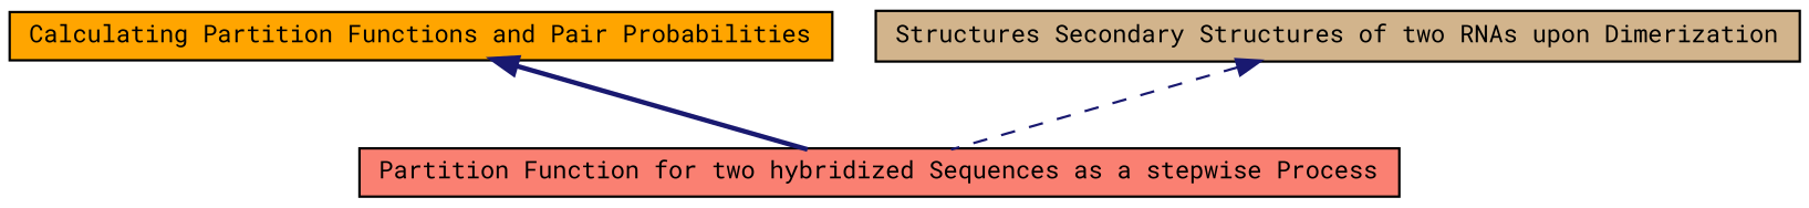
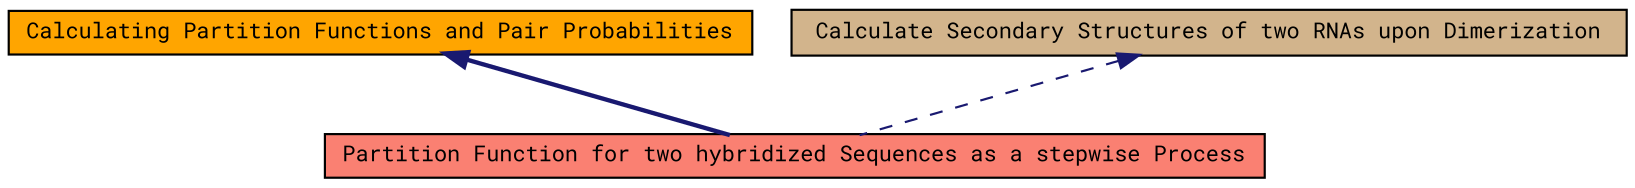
  digraph {
    rankdir=TB
    fontname="Roboto Mono"
    node [color=black fontname="Roboto Mono" fontsize=10 shape=record style=filled]
    edge [color=midnightblue dir=back fontname="Roboto Mono" fontsize=8 labelfontname="FreeSans.ttf" labelfontsize=8 shape=plaintext]
    n1 [fillcolor=salmon fontcolor=black height=0.2 label="Partition Function for two hybridized Sequences as a stepwise Process" width=0.4]
    n2 [height=0.2 label="Calculating Partition Functions and Pair Probabilities" width=0.4 fillcolor=orange]
-   n3 [height=0.2 label="Structures Secondary Structures of two RNAs upon Dimerization" width=0.4 fillcolor=tan]
+   n3 [height=0.2 label="Calculate Secondary Structures of two RNAs upon Dimerization" width=0.4 fillcolor=tan]
    n2 -> n1 [style=bold]
    n3 -> n1 [style=dashed]
  }
